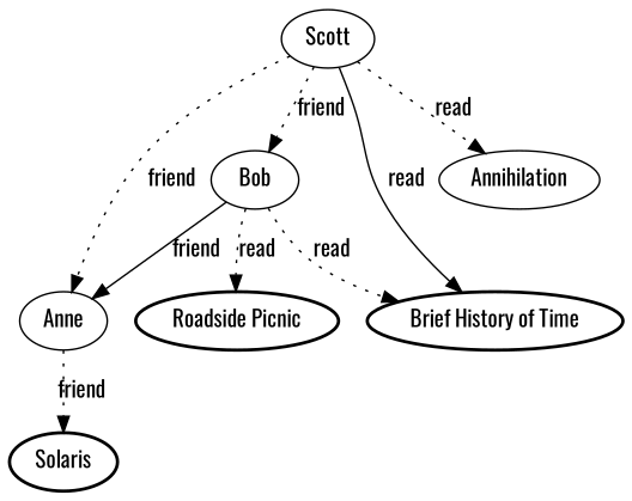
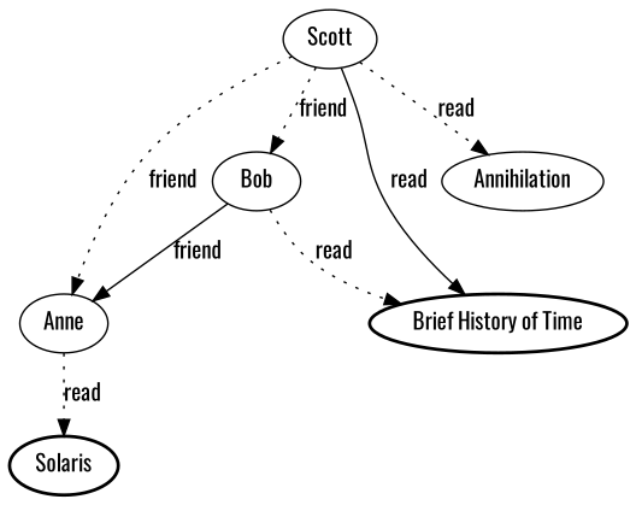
  digraph {
    fontname=Oswald
    node [fontname=Oswald]
    edge [fontname=Oswald style=dotted]
    n1 [age=36 label=Scott]
    n2 [age=47 label=Bob]
    n3 [age=34 label=Anne]
    n4 [category=novel label=Annihilation title=Annihilation]
    n5 [category=nonfiction label="Brief History of Time" style=bold title="Brief History of Time"]
-   n6 [category=novel label="Roadside Picnic" style=bold title="Roadside Picnic"]
    n7 [category=novel label=Solaris style=bold title=Solaris]
    n1 -> n2 [label=friend]
    n1 -> n3 [label=friend]
    n1 -> n4 [label=read]
    n1 -> n5 [label=read style=""]
    n2 -> n3 [label=friend style=""]
    n2 -> n5 [label=read]
-   n2 -> n6 [label=read]
-   n3 -> n7 [label=friend]
+   n3 -> n7 [label=read]
  }
